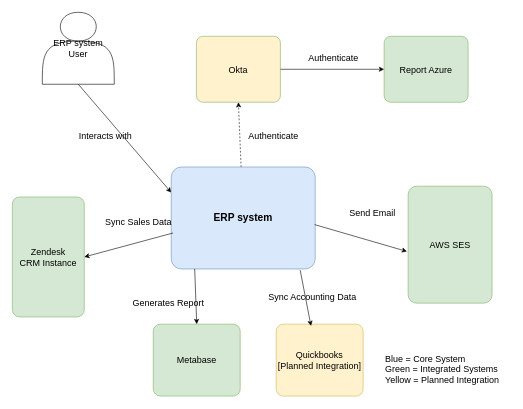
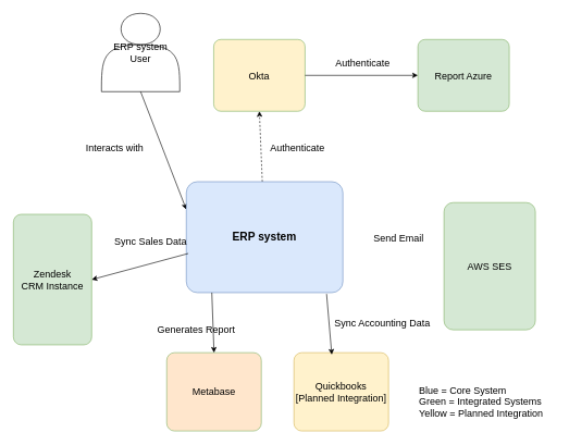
  <mxCell id="0" />
  <mxCell id="1" parent="0" />
- <mxCell id="2" value="&lt;font style=&quot;font-size: 15px;&quot;&gt;ERP system User&lt;/font&gt;" style="shape=actor;whiteSpace=wrap;html=1;" vertex="1" parent="1"><mxGeometry x="70" y="20" width="120" height="120" as="geometry" /></mxCell>
+ <mxCell id="2" value="&lt;font style=&quot;font-size: 15px;&quot;&gt;ERP system User&lt;/font&gt;" style="shape=actor;whiteSpace=wrap;html=1;" vertex="1" parent="1"><mxGeometry x="155" y="20" width="120" height="120" as="geometry" /></mxCell>
  <mxCell id="3" value="&lt;font style=&quot;font-size: 15px;&quot;&gt;Okta&lt;/font&gt;" style="rounded=1;arcSize=10;whiteSpace=wrap;html=1;align=center;fillColor=#fff2cc;strokeColor=#82b366;" vertex="1" parent="1"><mxGeometry x="327" y="60" width="140" height="110" as="geometry" /></mxCell>
  <mxCell id="4" value="&lt;font style=&quot;font-size: 15px;&quot;&gt;Zendesk&lt;/font&gt;&lt;div&gt;&lt;span style=&quot;font-size: 15px;&quot;&gt;CRM Instance&lt;/span&gt;&lt;/div&gt;" style="rounded=1;arcSize=10;whiteSpace=wrap;html=1;align=center;fillColor=#d5e8d4;strokeColor=#82b366;" vertex="1" parent="1"><mxGeometry x="20" y="328" width="120" height="200" as="geometry" /></mxCell>
  <mxCell id="5" value="&lt;span style=&quot;font-size: 15px;&quot;&gt;Authenticate&lt;/span&gt;" style="text;html=1;align=center;verticalAlign=middle;resizable=0;points=[];autosize=1;strokeColor=none;fillColor=none;" vertex="1" parent="1"><mxGeometry x="400" y="210" width="110" height="30" as="geometry" /></mxCell>
  <mxCell id="6" value="" style="endArrow=classic;html=1;rounded=0;entryX=0;entryY=0.5;entryDx=0;entryDy=0;exitX=1;exitY=0.5;exitDx=0;exitDy=0;" edge="1" parent="1" source="3" target="12"><mxGeometry width="50" height="50" relative="1" as="geometry"><mxPoint x="380" y="250" as="sourcePoint" /><mxPoint x="650" y="80" as="targetPoint" /></mxGeometry></mxCell>
  <mxCell id="7" value="" style="endArrow=classic;html=1;rounded=0;entryX=0.5;entryY=1;entryDx=0;entryDy=0;dashed=1;" edge="1" parent="1" source="9" target="3"><mxGeometry width="50" height="50" relative="1" as="geometry"><mxPoint x="410" y="280" as="sourcePoint" /><mxPoint x="400" y="135" as="targetPoint" /></mxGeometry></mxCell>
  <mxCell id="8" value="" style="endArrow=classic;html=1;rounded=0;exitX=0.5;exitY=1;exitDx=0;exitDy=0;entryX=0;entryY=0.25;entryDx=0;entryDy=0;" edge="1" parent="1" source="2" target="9"><mxGeometry width="50" height="50" relative="1" as="geometry"><mxPoint x="100" y="110" as="sourcePoint" /><mxPoint x="390" y="290" as="targetPoint" /></mxGeometry></mxCell>
  <mxCell id="9" value="&lt;b style=&quot;&quot;&gt;&lt;font style=&quot;font-size: 17px;&quot;&gt;ERP system&lt;/font&gt;&lt;/b&gt;" style="rounded=1;arcSize=10;whiteSpace=wrap;html=1;align=center;fillColor=#dae8fc;strokeColor=#6c8ebf;" vertex="1" parent="1"><mxGeometry x="285" y="278" width="240" height="170" as="geometry" /></mxCell>
  <mxCell id="10" value="&lt;font style=&quot;font-size: 15px;&quot;&gt;Interacts with&lt;/font&gt;" style="text;html=1;align=center;verticalAlign=middle;resizable=0;points=[];autosize=1;strokeColor=none;fillColor=none;" vertex="1" parent="1"><mxGeometry x="120" y="210" width="110" height="30" as="geometry" /></mxCell>
  <mxCell id="11" value="&lt;span style=&quot;font-size: 15px;&quot;&gt;AWS SES&lt;/span&gt;" style="rounded=1;arcSize=10;whiteSpace=wrap;html=1;align=center;fillColor=#d5e8d4;strokeColor=#82b366;" vertex="1" parent="1"><mxGeometry x="680" y="310" width="140" height="195" as="geometry" /></mxCell>
  <mxCell id="12" value="&lt;font style=&quot;font-size: 15px;&quot;&gt;Report Azure&lt;/font&gt;" style="rounded=1;arcSize=10;whiteSpace=wrap;html=1;align=center;fillColor=#d5e8d4;strokeColor=#82b366;" vertex="1" parent="1"><mxGeometry x="640" y="60" width="140" height="110" as="geometry" /></mxCell>
  <mxCell id="13" value="&lt;font style=&quot;font-size: 15px;&quot;&gt;Authenticate&lt;/font&gt;" style="text;html=1;align=center;verticalAlign=middle;resizable=0;points=[];autosize=1;strokeColor=none;fillColor=none;" vertex="1" parent="1"><mxGeometry x="500" y="80" width="110" height="30" as="geometry" /></mxCell>
- <mxCell id="14" value="" style="endArrow=classic;html=1;rounded=0;entryX=-0.014;entryY=0.558;entryDx=0;entryDy=0;entryPerimeter=0;exitX=0.996;exitY=0.565;exitDx=0;exitDy=0;exitPerimeter=0;" edge="1" parent="1" source="9" target="11"><mxGeometry width="50" height="50" relative="1" as="geometry"><mxPoint x="540" y="380" as="sourcePoint" /><mxPoint x="800" y="430" as="targetPoint" /></mxGeometry></mxCell>
- <mxCell id="15" value="&lt;font style=&quot;font-size: 15px;&quot;&gt;Send Email&lt;/font&gt;" style="text;html=1;align=center;verticalAlign=middle;resizable=0;points=[];autosize=1;strokeColor=none;fillColor=none;" vertex="1" parent="1"><mxGeometry x="570" y="340" width="100" height="30" as="geometry" /></mxCell>
+ <mxCell id="15" value="&lt;font style=&quot;font-size: 15px;&quot;&gt;Send Email&lt;/font&gt;" style="text;html=1;align=center;verticalAlign=middle;resizable=0;points=[];autosize=1;strokeColor=none;fillColor=none;" vertex="1" parent="1"><mxGeometry x="560" y="350" width="100" height="30" as="geometry" /></mxCell>
  <mxCell id="16" value="" style="endArrow=classic;html=1;rounded=0;entryX=1;entryY=0.5;entryDx=0;entryDy=0;exitX=0.946;exitY=1.1;exitDx=0;exitDy=0;exitPerimeter=0;" edge="1" parent="1" source="17" target="4"><mxGeometry width="50" height="50" relative="1" as="geometry"><mxPoint x="280" y="450" as="sourcePoint" /><mxPoint x="390" y="390" as="targetPoint" /></mxGeometry></mxCell>
  <mxCell id="17" value="&lt;font style=&quot;font-size: 15px;&quot;&gt;Sync Sales Data&lt;/font&gt;" style="text;html=1;align=center;verticalAlign=middle;resizable=0;points=[];autosize=1;strokeColor=none;fillColor=none;" vertex="1" parent="1"><mxGeometry x="165" y="355" width="130" height="30" as="geometry" /></mxCell>
- <mxCell id="18" value="&lt;font style=&quot;font-size: 15px;&quot;&gt;Quickbooks&lt;/font&gt;&lt;div&gt;&lt;font style=&quot;font-size: 15px;&quot;&gt;[Planned Integration]&lt;/font&gt;&lt;/div&gt;" style="rounded=1;arcSize=10;whiteSpace=wrap;html=1;align=center;fillColor=#fff2cc;strokeColor=#d6b656;" vertex="1" parent="1"><mxGeometry x="460" y="540" width="145" height="120" as="geometry" /></mxCell>
+ <mxCell id="18" value="&lt;font style=&quot;font-size: 15px;&quot;&gt;Quickbooks&lt;/font&gt;&lt;div&gt;&lt;font style=&quot;font-size: 15px;&quot;&gt;[Planned Integration]&lt;/font&gt;&lt;/div&gt;" style="rounded=1;arcSize=10;whiteSpace=wrap;html=1;align=center;fillColor=#fff2cc;strokeColor=#d6b656;" vertex="1" parent="1"><mxGeometry x="450" y="540" width="145" height="120" as="geometry" /></mxCell>
  <mxCell id="19" value="" style="endArrow=classic;html=1;rounded=0;entryX=0.4;entryY=0.025;entryDx=0;entryDy=0;entryPerimeter=0;" edge="1" parent="1" target="18"><mxGeometry width="50" height="50" relative="1" as="geometry"><mxPoint x="500" y="450" as="sourcePoint" /><mxPoint x="390" y="380" as="targetPoint" /></mxGeometry></mxCell>
- <mxCell id="20" value="&lt;font style=&quot;font-size: 15px;&quot;&gt;Sync Accounting Data&lt;/font&gt;" style="text;html=1;align=center;verticalAlign=middle;resizable=0;points=[];autosize=1;strokeColor=none;fillColor=none;" vertex="1" parent="1"><mxGeometry x="435" y="480" width="170" height="30" as="geometry" /></mxCell>
- <mxCell id="21" value="&lt;span style=&quot;font-size: 15px;&quot;&gt;Metabase&lt;/span&gt;" style="rounded=1;arcSize=10;whiteSpace=wrap;html=1;align=center;fillColor=#d5e8d4;strokeColor=#82b366;" vertex="1" parent="1"><mxGeometry x="255" y="540" width="145" height="120" as="geometry" /></mxCell>
+ <mxCell id="20" value="&lt;font style=&quot;font-size: 15px;&quot;&gt;Sync Accounting Data&lt;/font&gt;" style="text;html=1;align=center;verticalAlign=middle;resizable=0;points=[];autosize=1;strokeColor=none;fillColor=none;" vertex="1" parent="1"><mxGeometry x="500" y="480" width="170" height="30" as="geometry" /></mxCell>
+ <mxCell id="21" value="&lt;span style=&quot;font-size: 15px;&quot;&gt;Metabase&lt;/span&gt;" style="rounded=1;arcSize=10;whiteSpace=wrap;html=1;align=center;fillColor=#ffe6cc;strokeColor=#82b366;" vertex="1" parent="1"><mxGeometry x="255" y="540" width="145" height="120" as="geometry" /></mxCell>
  <mxCell id="22" value="" style="endArrow=classic;html=1;rounded=0;exitX=0.163;exitY=1;exitDx=0;exitDy=0;entryX=0.5;entryY=0;entryDx=0;entryDy=0;exitPerimeter=0;" edge="1" parent="1" source="9" target="21"><mxGeometry width="50" height="50" relative="1" as="geometry"><mxPoint x="340" y="430" as="sourcePoint" /><mxPoint x="390" y="380" as="targetPoint" /></mxGeometry></mxCell>
- <mxCell id="23" value="&lt;font style=&quot;font-size: 15px;&quot;&gt;Generates Report&lt;/font&gt;" style="text;html=1;align=center;verticalAlign=middle;resizable=0;points=[];autosize=1;strokeColor=none;fillColor=none;" vertex="1" parent="1"><mxGeometry x="210" y="490" width="140" height="30" as="geometry" /></mxCell>
+ <mxCell id="23" value="&lt;font style=&quot;font-size: 15px;&quot;&gt;Generates Report&lt;/font&gt;" style="text;html=1;align=center;verticalAlign=middle;resizable=0;points=[];autosize=1;strokeColor=none;fillColor=none;" vertex="1" parent="1"><mxGeometry x="230" y="490" width="140" height="30" as="geometry" /></mxCell>
  <mxCell id="24" value="&lt;font style=&quot;font-size: 15px;&quot;&gt;Blue = Core System&lt;/font&gt;&lt;div&gt;&lt;font style=&quot;font-size: 15px;&quot;&gt;Green = Integrated Systems&lt;/font&gt;&lt;/div&gt;&lt;div&gt;&lt;font style=&quot;font-size: 15px;&quot;&gt;Yellow = Planned Integration&lt;/font&gt;&lt;/div&gt;" style="text;html=1;align=left;verticalAlign=middle;resizable=0;points=[];autosize=1;strokeColor=none;fillColor=none;" vertex="1" parent="1"><mxGeometry x="640" y="580" width="210" height="70" as="geometry" /></mxCell>
